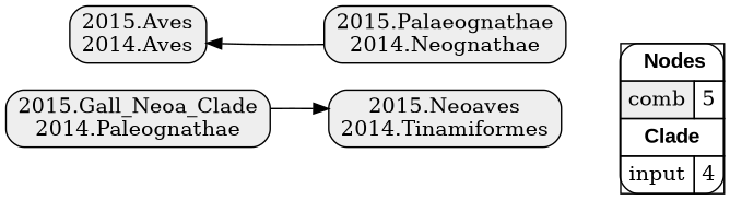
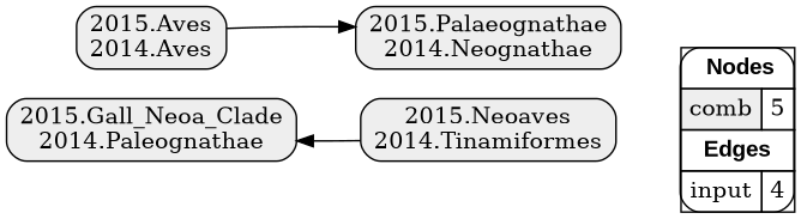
  digraph {
    rankdir=RL
    node [fillcolor="#EEEEEE" shape=box style="filled,rounded"]
    edge [arrowhead=normal color="#000000" constraint=true penwidth=1 style=solid]
-   n1 [fillcolor=white label=<   <TABLE BORDER="0" CELLBORDER="1" CELLSPACING="0" CELLPADDING="4">  <TR> <TD COLSPAN="2"><font face="Arial Black"> Nodes</font></TD> </TR>  <TR>   <TD bgcolor="#EEEEEE">comb</TD>   <TD>5</TD>   </TR>  <TR> <TD COLSPAN="2"><font face = "Arial Black"> Clade </font></TD> </TR>  <TR>   <TD><font color ="#000000">input</font></TD>   <TD>4</TD>   </TR>  </TABLE>   > margin=0]
+   n1 [fillcolor=white label=<   <TABLE BORDER="0" CELLBORDER="1" CELLSPACING="0" CELLPADDING="4">  <TR> <TD COLSPAN="2"><font face="Arial Black"> Nodes</font></TD> </TR>  <TR>   <TD bgcolor="#EEEEEE">comb</TD>   <TD>5</TD>   </TR>  <TR> <TD COLSPAN="2"><font face = "Arial Black"> Edges </font></TD> </TR>  <TR>   <TD><font color ="#000000">input</font></TD>   <TD>4</TD>   </TR>  </TABLE>   > margin=0]
    "2015.Neoaves\n2014.Tinamiformes"
    "2015.Gall_Neoa_Clade\n2014.Paleognathae"
    "2015.Palaeognathae\n2014.Neognathae"
    "2015.Aves\n2014.Aves"
    subgraph sub_1 {
      rank=source
      n1
    }
-   "2015.Gall_Neoa_Clade\n2014.Paleognathae" -> "2015.Neoaves\n2014.Tinamiformes"
-   "2015.Palaeognathae\n2014.Neognathae" -> "2015.Aves\n2014.Aves"
+   "2015.Neoaves\n2014.Tinamiformes" -> "2015.Gall_Neoa_Clade\n2014.Paleognathae"
+   "2015.Aves\n2014.Aves" -> "2015.Palaeognathae\n2014.Neognathae"
  }
